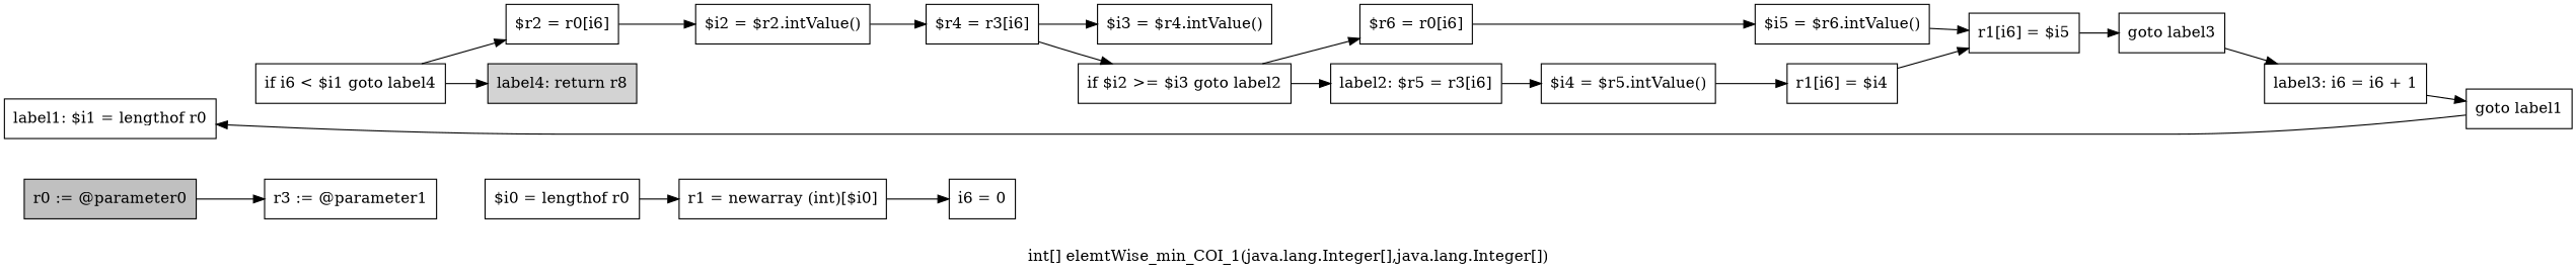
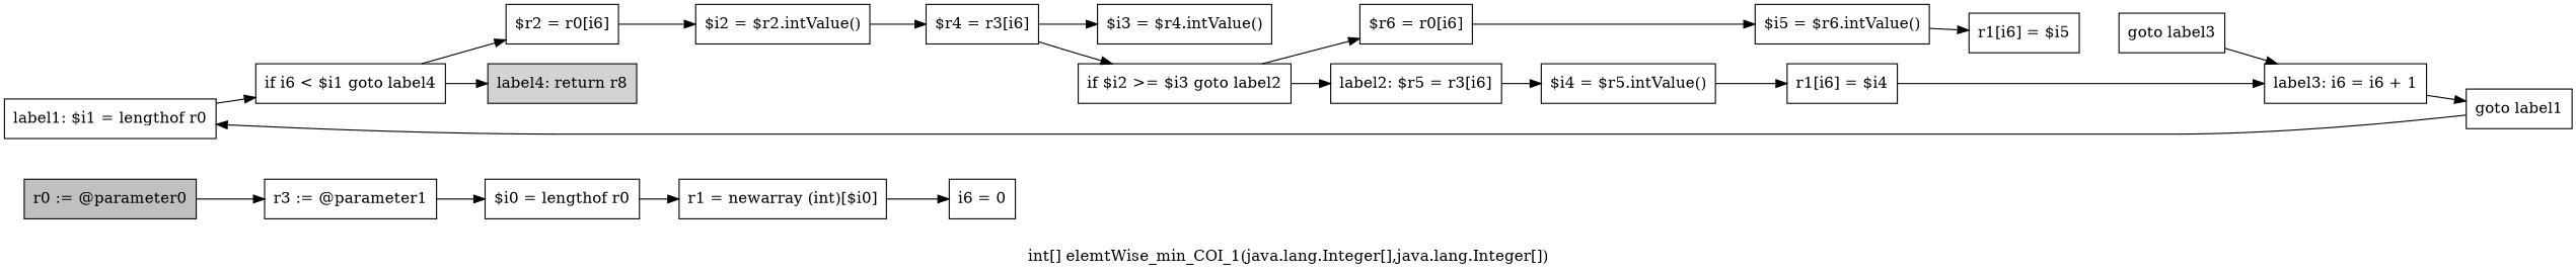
  digraph {
    label="int[] elemtWise_min_COI_1(java.lang.Integer[],java.lang.Integer[])"
    rankdir=LR
    node [shape=box]
    n1 [fillcolor=gray label="r0 := @parameter0" style=filled]
    n2 [label="r3 := @parameter1"]
    n3 [label="$i0 = lengthof r0"]
    n4 [label="r1 = newarray (int)[$i0]"]
    n5 [label="i6 = 0"]
    n6 [label="label1: $i1 = lengthof r0"]
    n7 [label="if i6 < $i1 goto label4"]
    n8 [label="$r2 = r0[i6]"]
    n9 [fillcolor=lightgray label="label4: return r8" style=filled]
    n10 [label="$i2 = $r2.intValue()"]
    n11 [label="$r4 = r3[i6]"]
    n12 [label="$i3 = $r4.intValue()"]
    n13 [label="if $i2 >= $i3 goto label2"]
    n14 [label="$r6 = r0[i6]"]
    n15 [label="label2: $r5 = r3[i6]"]
    n16 [label="$i5 = $r6.intValue()"]
    n17 [label="$i4 = $r5.intValue()"]
    n18 [label="r1[i6] = $i5"]
    n19 [label="r1[i6] = $i4"]
    n20 [label="goto label3"]
    n21 [label="label3: i6 = i6 + 1"]
    n22 [label="goto label1"]
    n1 -> n2
+   n2 -> n3
    n3 -> n4
    n4 -> n5
+   n6 -> n7
    n7 -> n8
    n7 -> n9
    n8 -> n10
    n10 -> n11
    n11 -> n12
    n11 -> n13
    n13 -> n14
    n13 -> n15
    n14 -> n16
    n15 -> n17
    n16 -> n18
    n17 -> n19
-   n18 -> n20
-   n19 -> n18
+   n19 -> n21
    n20 -> n21
    n21 -> n22
    n22 -> n6
  }
